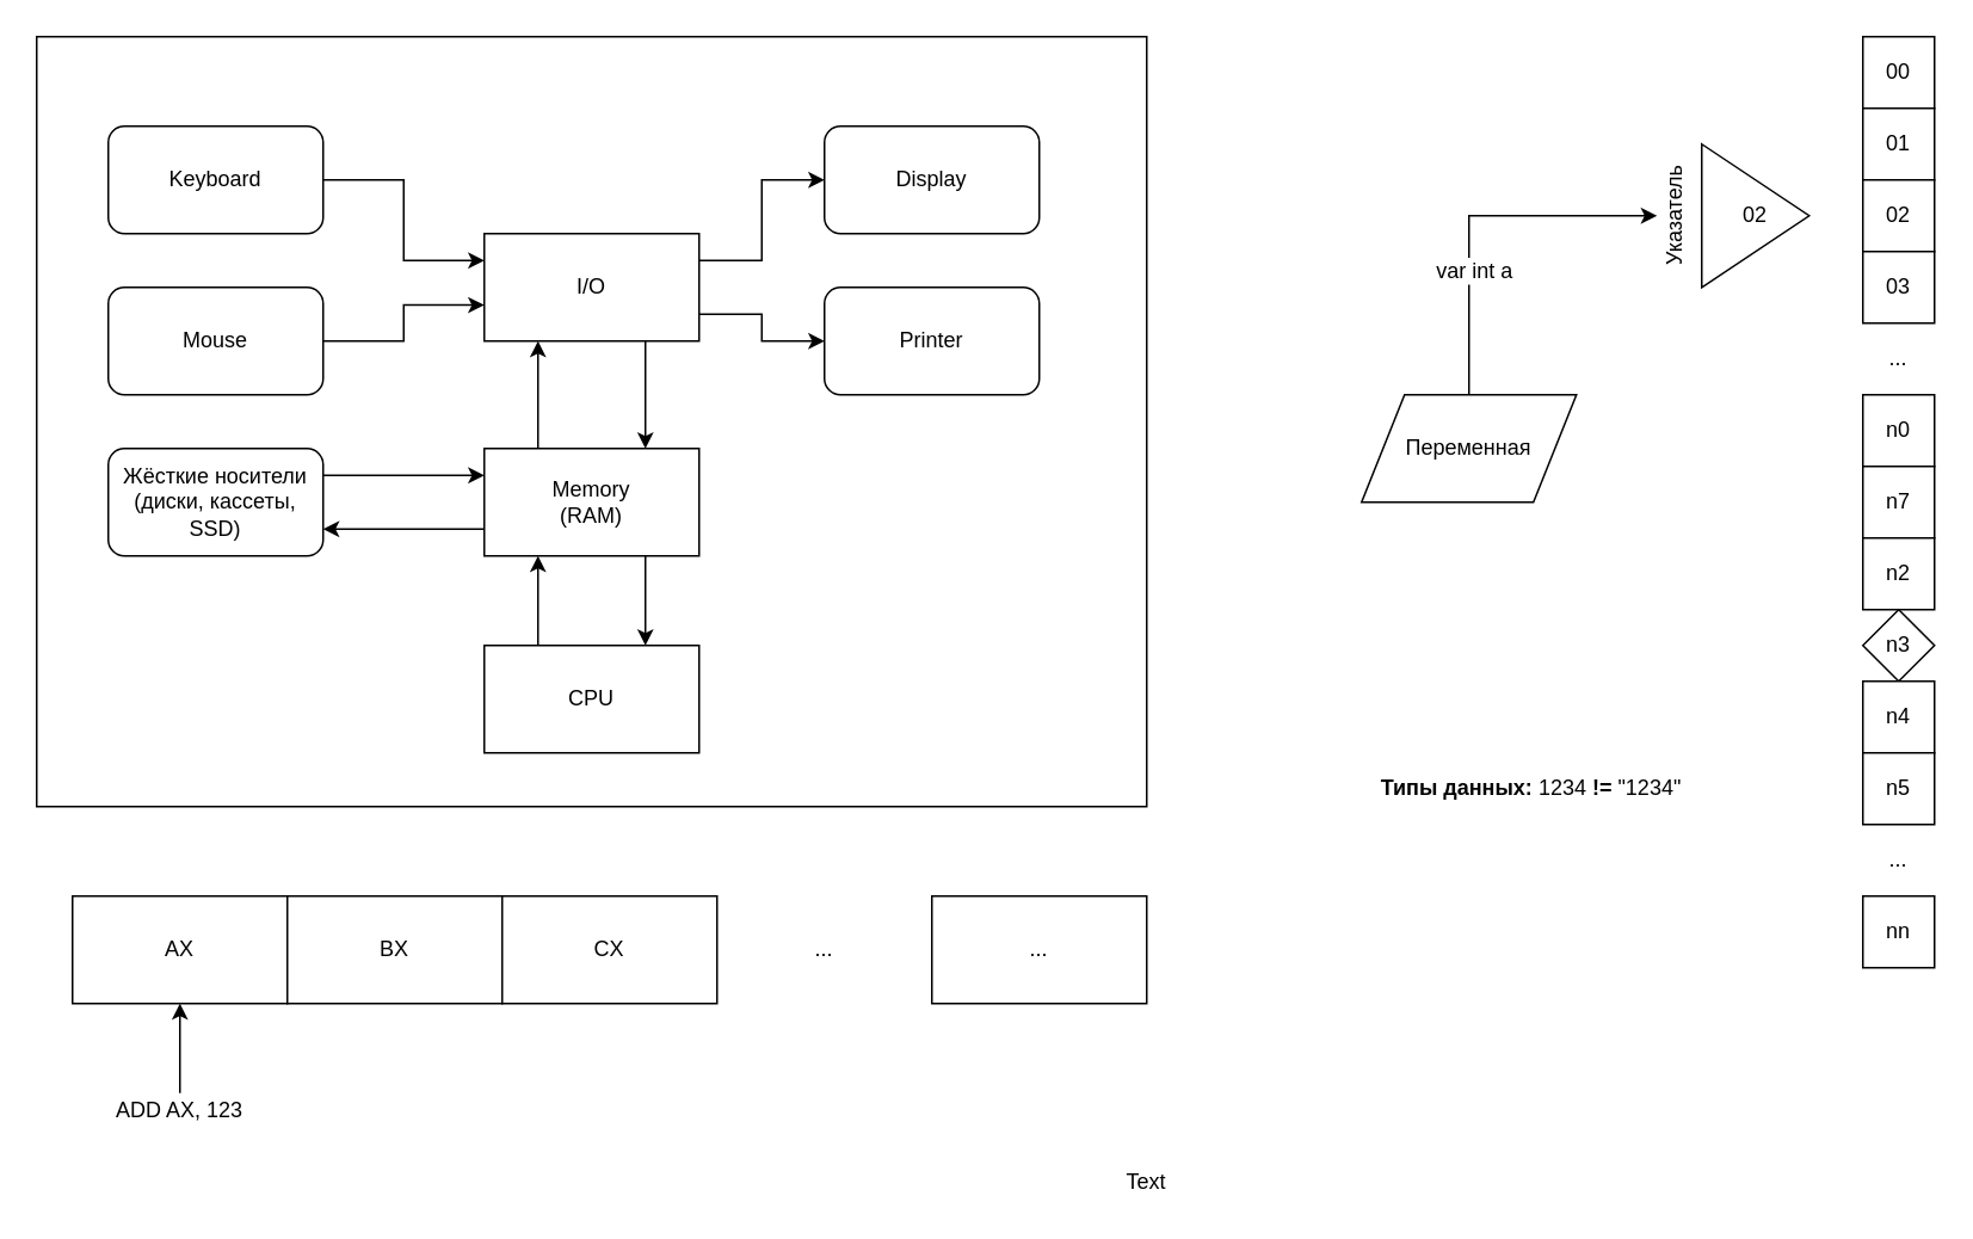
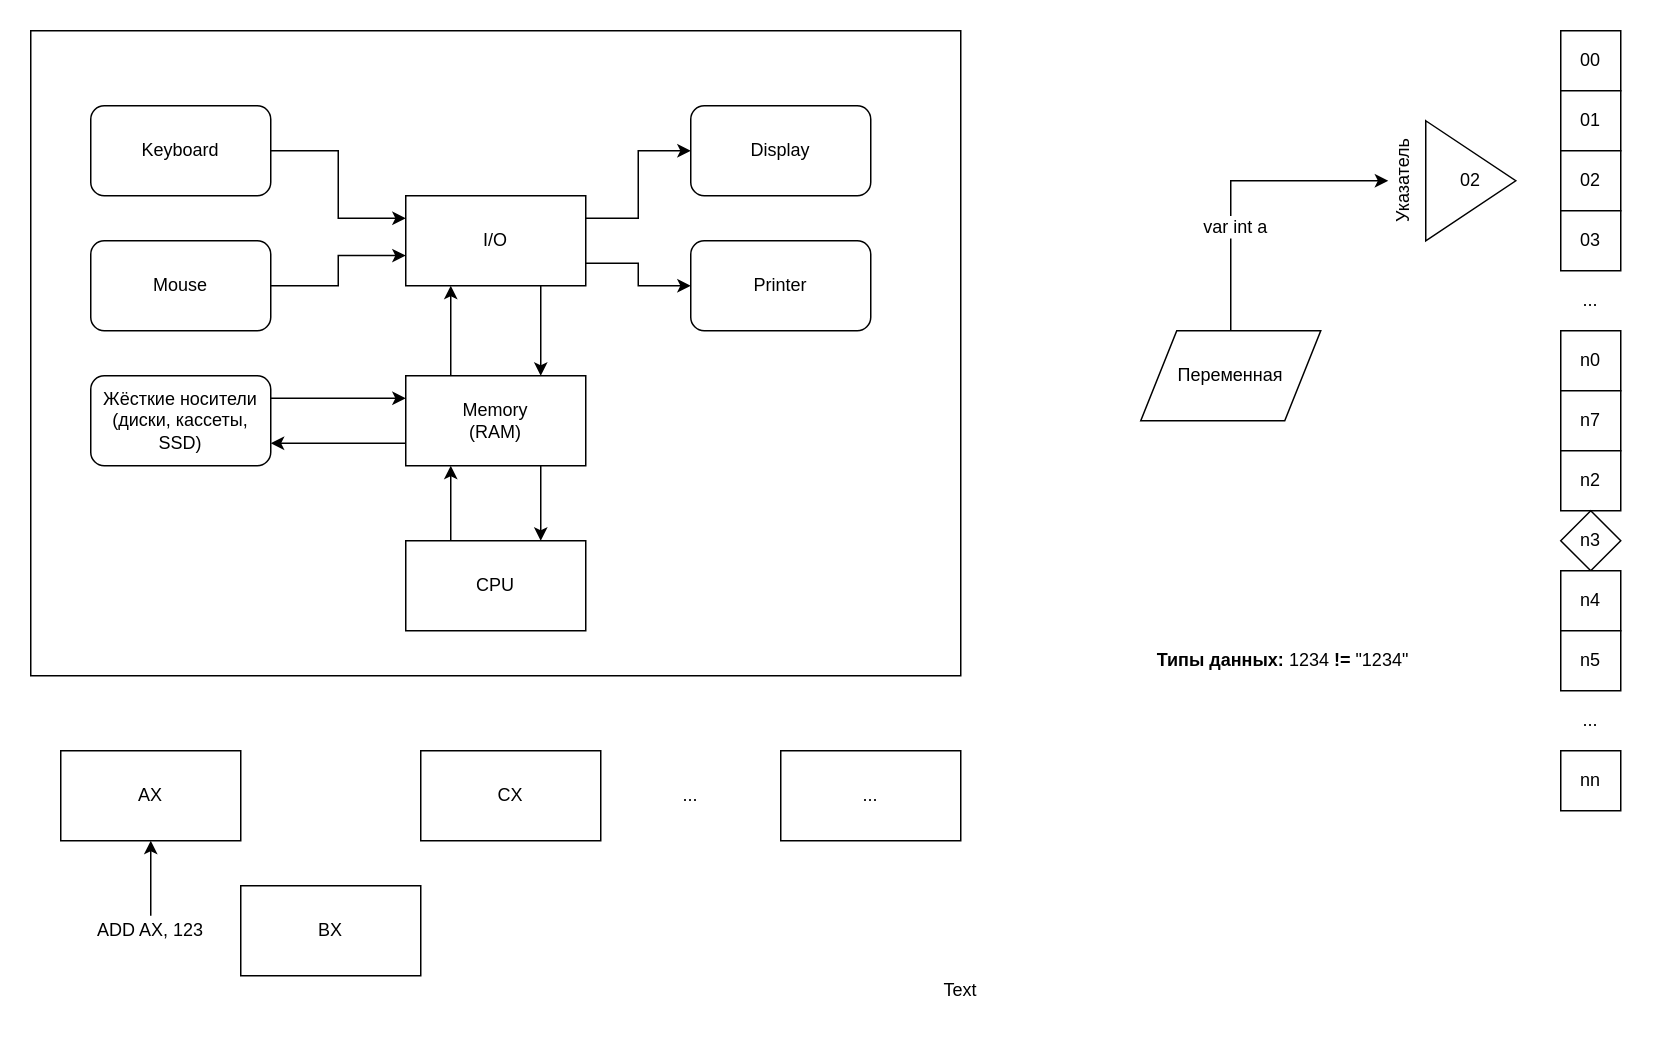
  <mxCell id="0" />
  <mxCell id="1" parent="0" />
  <mxCell id="2" value="" style="rounded=0;whiteSpace=wrap;html=1;" parent="1" vertex="1"><mxGeometry x="20" y="20" width="620" height="430" as="geometry" /></mxCell>
  <mxCell id="3" style="edgeStyle=orthogonalEdgeStyle;rounded=0;orthogonalLoop=1;jettySize=auto;html=1;exitX=0.75;exitY=1;exitDx=0;exitDy=0;entryX=0.75;entryY=0;entryDx=0;entryDy=0;" parent="1" source="6" target="10" edge="1"><mxGeometry relative="1" as="geometry" /></mxCell>
  <mxCell id="4" style="edgeStyle=orthogonalEdgeStyle;rounded=0;orthogonalLoop=1;jettySize=auto;html=1;exitX=1;exitY=0.25;exitDx=0;exitDy=0;entryX=0;entryY=0.5;entryDx=0;entryDy=0;" parent="1" source="6" target="18" edge="1"><mxGeometry relative="1" as="geometry" /></mxCell>
  <mxCell id="5" style="edgeStyle=orthogonalEdgeStyle;rounded=0;orthogonalLoop=1;jettySize=auto;html=1;exitX=1;exitY=0.75;exitDx=0;exitDy=0;entryX=0;entryY=0.5;entryDx=0;entryDy=0;" parent="1" source="6" target="17" edge="1"><mxGeometry relative="1" as="geometry" /></mxCell>
  <mxCell id="6" value="I/O" style="rounded=0;whiteSpace=wrap;html=1;" parent="1" vertex="1"><mxGeometry x="270" y="130" width="120" height="60" as="geometry" /></mxCell>
  <mxCell id="7" style="edgeStyle=orthogonalEdgeStyle;rounded=0;orthogonalLoop=1;jettySize=auto;html=1;exitX=0.75;exitY=1;exitDx=0;exitDy=0;entryX=0.75;entryY=0;entryDx=0;entryDy=0;" parent="1" source="10" target="12" edge="1"><mxGeometry relative="1" as="geometry" /></mxCell>
  <mxCell id="8" style="edgeStyle=orthogonalEdgeStyle;rounded=0;orthogonalLoop=1;jettySize=auto;html=1;exitX=0.25;exitY=0;exitDx=0;exitDy=0;entryX=0.25;entryY=1;entryDx=0;entryDy=0;" parent="1" source="10" target="6" edge="1"><mxGeometry relative="1" as="geometry" /></mxCell>
  <mxCell id="9" style="edgeStyle=orthogonalEdgeStyle;rounded=0;orthogonalLoop=1;jettySize=auto;html=1;exitX=0;exitY=0.75;exitDx=0;exitDy=0;entryX=1;entryY=0.75;entryDx=0;entryDy=0;" parent="1" source="10" target="20" edge="1"><mxGeometry relative="1" as="geometry" /></mxCell>
  <mxCell id="10" value="Memory&lt;br&gt;(RAM)" style="rounded=0;whiteSpace=wrap;html=1;" parent="1" vertex="1"><mxGeometry x="270" y="250" width="120" height="60" as="geometry" /></mxCell>
  <mxCell id="11" style="edgeStyle=orthogonalEdgeStyle;rounded=0;orthogonalLoop=1;jettySize=auto;html=1;exitX=0.25;exitY=0;exitDx=0;exitDy=0;entryX=0.25;entryY=1;entryDx=0;entryDy=0;" parent="1" source="12" target="10" edge="1"><mxGeometry relative="1" as="geometry" /></mxCell>
  <mxCell id="12" value="CPU" style="rounded=0;whiteSpace=wrap;html=1;" parent="1" vertex="1"><mxGeometry x="270" y="360" width="120" height="60" as="geometry" /></mxCell>
  <mxCell id="13" style="edgeStyle=orthogonalEdgeStyle;rounded=0;orthogonalLoop=1;jettySize=auto;html=1;exitX=1;exitY=0.5;exitDx=0;exitDy=0;entryX=0;entryY=0.25;entryDx=0;entryDy=0;" parent="1" source="14" target="6" edge="1"><mxGeometry relative="1" as="geometry" /></mxCell>
  <mxCell id="14" value="Keyboard" style="rounded=1;whiteSpace=wrap;html=1;" parent="1" vertex="1"><mxGeometry x="60" y="70" width="120" height="60" as="geometry" /></mxCell>
  <mxCell id="15" style="edgeStyle=orthogonalEdgeStyle;rounded=0;orthogonalLoop=1;jettySize=auto;html=1;exitX=1;exitY=0.5;exitDx=0;exitDy=0;entryX=0;entryY=0.665;entryDx=0;entryDy=0;entryPerimeter=0;" parent="1" source="16" target="6" edge="1"><mxGeometry relative="1" as="geometry" /></mxCell>
  <mxCell id="16" value="Mouse" style="rounded=1;whiteSpace=wrap;html=1;" parent="1" vertex="1"><mxGeometry x="60" y="160" width="120" height="60" as="geometry" /></mxCell>
  <mxCell id="17" value="Printer" style="rounded=1;whiteSpace=wrap;html=1;" parent="1" vertex="1"><mxGeometry x="460" y="160" width="120" height="60" as="geometry" /></mxCell>
  <mxCell id="18" value="Display" style="rounded=1;whiteSpace=wrap;html=1;" parent="1" vertex="1"><mxGeometry x="460" y="70" width="120" height="60" as="geometry" /></mxCell>
  <mxCell id="19" style="edgeStyle=orthogonalEdgeStyle;rounded=0;orthogonalLoop=1;jettySize=auto;html=1;exitX=1;exitY=0.25;exitDx=0;exitDy=0;entryX=0;entryY=0.25;entryDx=0;entryDy=0;" parent="1" source="20" target="10" edge="1"><mxGeometry relative="1" as="geometry" /></mxCell>
  <mxCell id="20" value="Жёсткие носители (диски, кассеты, SSD)" style="rounded=1;whiteSpace=wrap;html=1;" parent="1" vertex="1"><mxGeometry x="60" y="250" width="120" height="60" as="geometry" /></mxCell>
  <mxCell id="21" value="00" style="whiteSpace=wrap;html=1;aspect=fixed;" parent="1" vertex="1"><mxGeometry x="1040" y="20" width="40" height="40" as="geometry" /></mxCell>
  <mxCell id="22" value="01" style="whiteSpace=wrap;html=1;aspect=fixed;" parent="1" vertex="1"><mxGeometry x="1040" y="60" width="40" height="40" as="geometry" /></mxCell>
  <mxCell id="23" value="02" style="whiteSpace=wrap;html=1;aspect=fixed;" parent="1" vertex="1"><mxGeometry x="1040" y="100" width="40" height="40" as="geometry" /></mxCell>
  <mxCell id="24" value="03" style="whiteSpace=wrap;html=1;aspect=fixed;" parent="1" vertex="1"><mxGeometry x="1040" y="140" width="40" height="40" as="geometry" /></mxCell>
  <mxCell id="25" value="n0" style="whiteSpace=wrap;html=1;aspect=fixed;" parent="1" vertex="1"><mxGeometry x="1040" y="220" width="40" height="40" as="geometry" /></mxCell>
  <mxCell id="26" value="n7" style="whiteSpace=wrap;html=1;aspect=fixed;" parent="1" vertex="1"><mxGeometry x="1040" y="260" width="40" height="40" as="geometry" /></mxCell>
  <mxCell id="27" value="n2" style="whiteSpace=wrap;html=1;aspect=fixed;" parent="1" vertex="1"><mxGeometry x="1040" y="300" width="40" height="40" as="geometry" /></mxCell>
  <mxCell id="28" value="n3" style="rhombus;whiteSpace=wrap;html=1;aspect=fixed;" parent="1" vertex="1"><mxGeometry x="1040" y="340" width="40" height="40" as="geometry" /></mxCell>
  <mxCell id="29" value="n4" style="whiteSpace=wrap;html=1;aspect=fixed;" parent="1" vertex="1"><mxGeometry x="1040" y="380" width="40" height="40" as="geometry" /></mxCell>
  <mxCell id="30" value="n5" style="whiteSpace=wrap;html=1;aspect=fixed;" parent="1" vertex="1"><mxGeometry x="1040" y="420" width="40" height="40" as="geometry" /></mxCell>
  <mxCell id="31" value="nn" style="whiteSpace=wrap;html=1;aspect=fixed;" parent="1" vertex="1"><mxGeometry x="1040" y="500" width="40" height="40" as="geometry" /></mxCell>
  <mxCell id="32" value="..." style="text;html=1;strokeColor=none;fillColor=none;align=center;verticalAlign=middle;whiteSpace=wrap;rounded=0;" parent="1" vertex="1"><mxGeometry x="1040" y="190" width="40" height="20" as="geometry" /></mxCell>
  <mxCell id="33" value="..." style="text;html=1;strokeColor=none;fillColor=none;align=center;verticalAlign=middle;whiteSpace=wrap;rounded=0;" parent="1" vertex="1"><mxGeometry x="1040" y="470" width="40" height="20" as="geometry" /></mxCell>
  <mxCell id="34" value="02" style="triangle;whiteSpace=wrap;html=1;align=center;" parent="1" vertex="1"><mxGeometry x="950" y="80" width="60" height="80" as="geometry" /></mxCell>
  <mxCell id="35" value="Указатель" style="text;html=1;strokeColor=none;fillColor=none;align=center;verticalAlign=middle;whiteSpace=wrap;rounded=0;rotation=-90;" parent="1" vertex="1"><mxGeometry x="900" y="110" width="70" height="20" as="geometry" /></mxCell>
  <mxCell id="36" value="AX" style="rounded=0;whiteSpace=wrap;html=1;align=center;" parent="1" vertex="1"><mxGeometry x="40" y="500" width="120" height="60" as="geometry" /></mxCell>
- <mxCell id="37" value="BX" style="rounded=0;whiteSpace=wrap;html=1;align=center;" parent="1" vertex="1"><mxGeometry x="160" y="500" width="120" height="60" as="geometry" /></mxCell>
+ <mxCell id="37" value="BX" style="rounded=0;whiteSpace=wrap;html=1;align=center;" parent="1" vertex="1"><mxGeometry x="160" y="590" width="120" height="60" as="geometry" /></mxCell>
  <mxCell id="38" value="CX" style="rounded=0;whiteSpace=wrap;html=1;align=center;" parent="1" vertex="1"><mxGeometry x="280" y="500" width="120" height="60" as="geometry" /></mxCell>
  <mxCell id="39" value="..." style="rounded=0;whiteSpace=wrap;html=1;align=center;" parent="1" vertex="1"><mxGeometry x="520" y="500" width="120" height="60" as="geometry" /></mxCell>
  <mxCell id="40" value="..." style="text;html=1;strokeColor=none;fillColor=none;align=center;verticalAlign=middle;whiteSpace=wrap;rounded=0;" parent="1" vertex="1"><mxGeometry x="440" y="520" width="40" height="20" as="geometry" /></mxCell>
  <mxCell id="41" style="edgeStyle=orthogonalEdgeStyle;rounded=0;orthogonalLoop=1;jettySize=auto;html=1;entryX=0.5;entryY=1;entryDx=0;entryDy=0;" parent="1" source="42" target="36" edge="1"><mxGeometry relative="1" as="geometry" /></mxCell>
  <mxCell id="42" value="ADD AX, 123" style="text;html=1;strokeColor=none;fillColor=none;align=center;verticalAlign=middle;whiteSpace=wrap;rounded=0;" parent="1" vertex="1"><mxGeometry x="60" y="610" width="80" height="20" as="geometry" /></mxCell>
  <mxCell id="43" style="edgeStyle=orthogonalEdgeStyle;rounded=0;orthogonalLoop=1;jettySize=auto;html=1;exitX=0.5;exitY=0;exitDx=0;exitDy=0;entryX=0.5;entryY=0;entryDx=0;entryDy=0;" parent="1" source="45" target="35" edge="1"><mxGeometry relative="1" as="geometry" /></mxCell>
  <mxCell id="44" value="var int a" style="text;html=1;align=center;verticalAlign=middle;resizable=0;points=[];labelBackgroundColor=#ffffff;" vertex="1" connectable="0" parent="43"><mxGeometry x="-0.321" y="-2" relative="1" as="geometry"><mxPoint as="offset" /></mxGeometry></mxCell>
  <mxCell id="45" value="Переменная" style="shape=parallelogram;perimeter=parallelogramPerimeter;whiteSpace=wrap;html=1;align=center;" parent="1" vertex="1"><mxGeometry x="760" y="220" width="120" height="60" as="geometry" /></mxCell>
  <mxCell id="46" value="&lt;b&gt;Типы данных:&lt;/b&gt; 1234 &lt;b&gt;!=&lt;/b&gt; &quot;1234&quot;" style="text;html=1;strokeColor=none;fillColor=none;align=center;verticalAlign=middle;whiteSpace=wrap;rounded=0;" parent="1" vertex="1"><mxGeometry x="740" y="430" width="230" height="20" as="geometry" /></mxCell>
  <mxCell id="47" value="Text" style="text;html=1;strokeColor=none;fillColor=none;align=center;verticalAlign=middle;whiteSpace=wrap;rounded=0;" vertex="1" parent="1"><mxGeometry x="620" y="650" width="40" height="20" as="geometry" /></mxCell>
